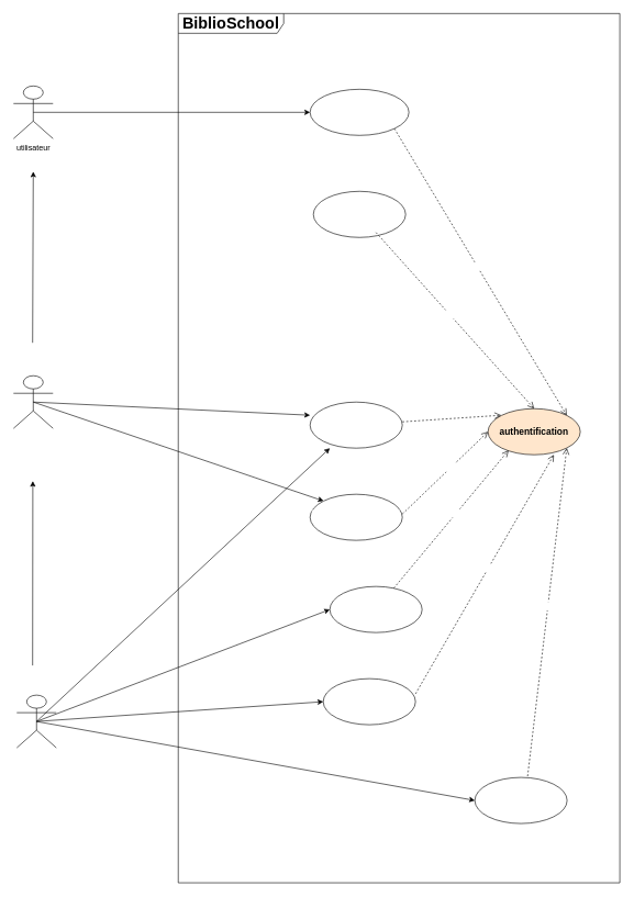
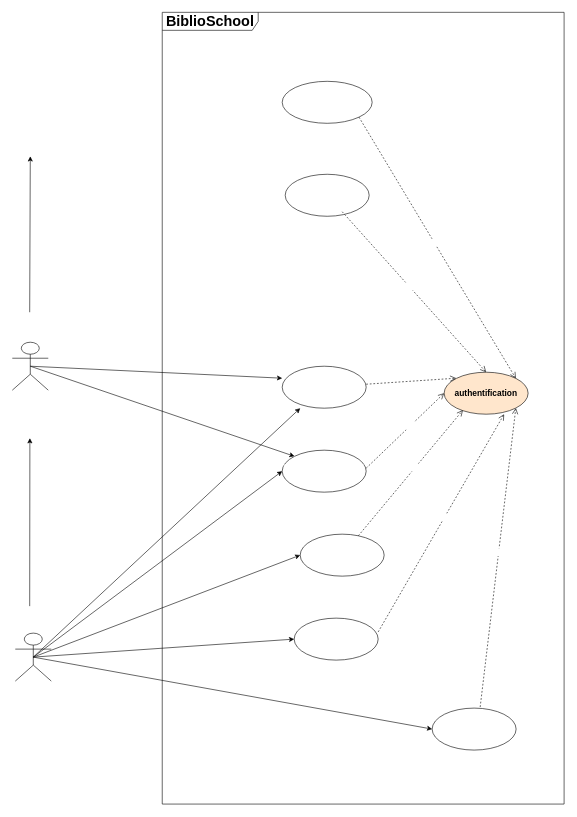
  <mxCell id="0" />
  <mxCell id="1" parent="0" />
  <mxCell id="2" value="&lt;span data-lucid-content=&quot;{&amp;quot;t&amp;quot;:&amp;quot;BiblioSchool&amp;quot;,&amp;quot;m&amp;quot;:[{&amp;quot;s&amp;quot;:0,&amp;quot;n&amp;quot;:&amp;quot;p&amp;quot;,&amp;quot;v&amp;quot;:1.111},{&amp;quot;s&amp;quot;:0,&amp;quot;n&amp;quot;:&amp;quot;b&amp;quot;,&amp;quot;v&amp;quot;:true,&amp;quot;e&amp;quot;:12},{&amp;quot;s&amp;quot;:0,&amp;quot;n&amp;quot;:&amp;quot;s&amp;quot;,&amp;quot;v&amp;quot;:32,&amp;quot;e&amp;quot;:12}]}&quot; data-lucid-type=&quot;application/vnd.lucid.text&quot;&gt;&lt;span style=&quot;font-weight:bold;font-size:24px;&quot;&gt;BiblioSchool&lt;/span&gt;&lt;/span&gt;" style="shape=umlFrame;whiteSpace=wrap;html=1;width=160;height=30;movable=0;resizable=0;rotatable=0;deletable=0;editable=0;connectable=0;" vertex="1" parent="1"><mxGeometry x="270" y="20" width="670" height="1320" as="geometry" /></mxCell>
  <mxCell id="3" style="edgeStyle=none;html=1;exitX=0.5;exitY=0.5;exitDx=0;exitDy=0;exitPerimeter=0;fontColor=#FFFFFF;" edge="1" parent="1" source="5"><mxGeometry relative="1" as="geometry"><mxPoint x="470" y="630" as="targetPoint" /></mxGeometry></mxCell>
  <mxCell id="4" style="edgeStyle=none;html=1;exitX=0.5;exitY=0.5;exitDx=0;exitDy=0;exitPerimeter=0;entryX=0;entryY=0;entryDx=0;entryDy=0;fontColor=#FFFFFF;" edge="1" parent="1" source="5" target="20"><mxGeometry relative="1" as="geometry" /></mxCell>
  <mxCell id="5" value="&lt;span style=&quot;box-sizing: border-box; border: 0px solid; --tw-border-spacing-x: 0; --tw-border-spacing-y: 0; --tw-translate-x: 0; --tw-translate-y: 0; --tw-rotate: 0; --tw-skew-x: 0; --tw-skew-y: 0; --tw-scale-x: 1; --tw-scale-y: 1; --tw-pan-x: ; --tw-pan-y: ; --tw-pinch-zoom: ; --tw-scroll-snap-strictness: proximity; --tw-gradient-from-position: ; --tw-gradient-via-position: ; --tw-gradient-to-position: ; --tw-ordinal: ; --tw-slashed-zero: ; --tw-numeric-figure: ; --tw-numeric-spacing: ; --tw-numeric-fraction: ; --tw-ring-inset: ; --tw-ring-offset-width: 0px; --tw-ring-offset-color: #fff; --tw-ring-color: rgba(59,130,246,.5); --tw-ring-offset-shadow: 0 0 #0000; --tw-ring-shadow: 0 0 #0000; --tw-shadow: 0 0 #0000; --tw-shadow-colored: 0 0 #0000; --tw-blur: ; --tw-brightness: ; --tw-contrast: ; --tw-grayscale: ; --tw-hue-rotate: ; --tw-invert: ; --tw-saturate: ; --tw-sepia: ; --tw-drop-shadow: ; --tw-backdrop-blur: ; --tw-backdrop-brightness: ; --tw-backdrop-contrast: ; --tw-backdrop-grayscale: ; --tw-backdrop-hue-rotate: ; --tw-backdrop-invert: ; --tw-backdrop-opacity: ; --tw-backdrop-saturate: ; --tw-backdrop-sepia: ; --tw-contain-size: ; --tw-contain-layout: ; --tw-contain-paint: ; --tw-contain-style: ; font-weight: bolder; font-family: &amp;quot;Nunito Sans&amp;quot;, sans-serif; font-size: 14px; text-align: start;&quot;&gt;&lt;font style=&quot;&quot; color=&quot;#ffffff&quot;&gt;réserver &lt;/font&gt;&lt;/span&gt;" style="shape=umlActor;verticalLabelPosition=bottom;verticalAlign=top;html=1;" vertex="1" parent="1"><mxGeometry x="20" y="570" width="60" height="80" as="geometry" /></mxCell>
- <mxCell id="6" style="edgeStyle=none;html=1;exitX=0.5;exitY=0.5;exitDx=0;exitDy=0;exitPerimeter=0;entryX=0;entryY=0.5;entryDx=0;entryDy=0;fontColor=#FFFFFF;" edge="1" parent="1" source="7" target="17"><mxGeometry relative="1" as="geometry" /></mxCell>
- <mxCell id="7" value="utilisateur" style="shape=umlActor;verticalLabelPosition=bottom;verticalAlign=top;html=1;" vertex="1" parent="1"><mxGeometry x="20" y="130" width="60" height="80" as="geometry" /></mxCell>
  <mxCell id="8" style="edgeStyle=none;html=1;exitX=0.5;exitY=0.5;exitDx=0;exitDy=0;exitPerimeter=0;fontColor=#FFFFFF;" edge="1" parent="1" source="13"><mxGeometry relative="1" as="geometry"><mxPoint x="500" y="680" as="targetPoint" /></mxGeometry></mxCell>
  <mxCell id="9" style="edgeStyle=none;html=1;exitX=0.5;exitY=0.5;exitDx=0;exitDy=0;exitPerimeter=0;entryX=0;entryY=0.5;entryDx=0;entryDy=0;fontColor=#FFFFFF;" edge="1" parent="1" source="13" target="21"><mxGeometry relative="1" as="geometry" /></mxCell>
  <mxCell id="10" style="edgeStyle=none;html=1;exitX=0.5;exitY=0.5;exitDx=0;exitDy=0;exitPerimeter=0;entryX=0;entryY=0.5;entryDx=0;entryDy=0;fontColor=#FFFFFF;" edge="1" parent="1" source="13" target="22"><mxGeometry relative="1" as="geometry" /></mxCell>
  <mxCell id="11" style="edgeStyle=none;html=1;exitX=0.5;exitY=0.5;exitDx=0;exitDy=0;exitPerimeter=0;entryX=0;entryY=0.5;entryDx=0;entryDy=0;fontColor=#FFFFFF;" edge="1" parent="1" source="13" target="23"><mxGeometry relative="1" as="geometry" /></mxCell>
+ <mxCell id="12" style="edgeStyle=none;html=1;exitX=0.5;exitY=0.5;exitDx=0;exitDy=0;exitPerimeter=0;entryX=0;entryY=0.5;entryDx=0;entryDy=0;fontColor=#FFFFFF;" edge="1" parent="1" source="13" target="20"><mxGeometry relative="1" as="geometry" /></mxCell>
  <mxCell id="13" value="&lt;span style=&quot;box-sizing: border-box; border: 0px solid; --tw-border-spacing-x: 0; --tw-border-spacing-y: 0; --tw-translate-x: 0; --tw-translate-y: 0; --tw-rotate: 0; --tw-skew-x: 0; --tw-skew-y: 0; --tw-scale-x: 1; --tw-scale-y: 1; --tw-pan-x: ; --tw-pan-y: ; --tw-pinch-zoom: ; --tw-scroll-snap-strictness: proximity; --tw-gradient-from-position: ; --tw-gradient-via-position: ; --tw-gradient-to-position: ; --tw-ordinal: ; --tw-slashed-zero: ; --tw-numeric-figure: ; --tw-numeric-spacing: ; --tw-numeric-fraction: ; --tw-ring-inset: ; --tw-ring-offset-width: 0px; --tw-ring-offset-color: #fff; --tw-ring-color: rgba(59,130,246,.5); --tw-ring-offset-shadow: 0 0 #0000; --tw-ring-shadow: 0 0 #0000; --tw-shadow: 0 0 #0000; --tw-shadow-colored: 0 0 #0000; --tw-blur: ; --tw-brightness: ; --tw-contrast: ; --tw-grayscale: ; --tw-hue-rotate: ; --tw-invert: ; --tw-saturate: ; --tw-sepia: ; --tw-drop-shadow: ; --tw-backdrop-blur: ; --tw-backdrop-brightness: ; --tw-backdrop-contrast: ; --tw-backdrop-grayscale: ; --tw-backdrop-hue-rotate: ; --tw-backdrop-invert: ; --tw-backdrop-opacity: ; --tw-backdrop-saturate: ; --tw-backdrop-sepia: ; --tw-contain-size: ; --tw-contain-layout: ; --tw-contain-paint: ; --tw-contain-style: ; font-weight: bolder; font-family: &amp;quot;Nunito Sans&amp;quot;, sans-serif; font-size: 14px; text-align: start;&quot;&gt;&lt;font style=&quot;&quot; color=&quot;#ffffff&quot;&gt;administrateur&lt;/font&gt;&lt;/span&gt;" style="shape=umlActor;verticalLabelPosition=bottom;verticalAlign=top;html=1;" vertex="1" parent="1"><mxGeometry x="25" y="1055" width="60" height="80" as="geometry" /></mxCell>
  <mxCell id="14" value="" style="endArrow=classic;html=1;" edge="1" parent="1"><mxGeometry width="50" height="50" relative="1" as="geometry"><mxPoint x="49" y="520" as="sourcePoint" /><mxPoint y="260" as="targetPoint" x="50" /></mxGeometry></mxCell>
  <mxCell id="15" value="" style="endArrow=classic;html=1;" edge="1" parent="1"><mxGeometry width="50" height="50" relative="1" as="geometry"><mxPoint x="49" y="1010" as="sourcePoint" /><mxPoint x="49.33" y="730" as="targetPoint" /></mxGeometry></mxCell>
  <mxCell id="16" value="&lt;span data-lucid-content=&quot;{&amp;quot;t&amp;quot;:&amp;quot;authentification&amp;quot;,&amp;quot;m&amp;quot;:[{&amp;quot;s&amp;quot;:0,&amp;quot;n&amp;quot;:&amp;quot;s&amp;quot;,&amp;quot;v&amp;quot;:18.667,&amp;quot;e&amp;quot;:16},{&amp;quot;s&amp;quot;:0,&amp;quot;n&amp;quot;:&amp;quot;b&amp;quot;,&amp;quot;v&amp;quot;:true,&amp;quot;e&amp;quot;:16}]}&quot; data-lucid-type=&quot;application/vnd.lucid.text&quot;&gt;&lt;span style=&quot;font-weight:bold;font-size:14px;&quot;&gt;authentification&lt;/span&gt;&lt;/span&gt;" style="ellipse;whiteSpace=wrap;html=1;fillColor=#ffe6cc;" vertex="1" parent="1"><mxGeometry x="740" y="620" width="140" height="70" as="geometry" /></mxCell>
  <mxCell id="17" value="&lt;span style=&quot;font-family: &amp;quot;Nunito Sans&amp;quot;, sans-serif; font-size: 14px; text-align: left;&quot;&gt;&lt;font style=&quot;&quot; color=&quot;#ffffff&quot;&gt;&amp;nbsp;voir la liste des livres disponibles&lt;/font&gt;&lt;/span&gt;&lt;span style=&quot;color: rgb(0, 0, 0); font-family: &amp;quot;Nunito Sans&amp;quot;, sans-serif; font-size: 14px; text-align: left; background-color: rgb(255, 255, 255);&quot;&gt;&lt;br&gt;&lt;/span&gt;" style="ellipse;whiteSpace=wrap;html=1;" vertex="1" parent="1"><mxGeometry x="470" y="135" width="150" height="70" as="geometry" /></mxCell>
  <mxCell id="18" value="&lt;span style=&quot;font-family: &amp;quot;Nunito Sans&amp;quot;, sans-serif; font-size: 14px; text-align: left;&quot;&gt;&lt;font style=&quot;&quot; color=&quot;#ffffff&quot;&gt;réserver un livre&lt;/font&gt;&lt;/span&gt;" style="ellipse;whiteSpace=wrap;html=1;" vertex="1" parent="1"><mxGeometry x="475" y="290" width="140" height="70" as="geometry" /></mxCell>
  <mxCell id="19" value="&lt;span style=&quot;font-family: &amp;quot;Nunito Sans&amp;quot;, sans-serif; font-size: 14px; text-align: left;&quot;&gt;&lt;font style=&quot;&quot; color=&quot;#ffffff&quot;&gt;suivre l'état des réservations&lt;/font&gt;&lt;/span&gt;" style="ellipse;whiteSpace=wrap;html=1;" vertex="1" parent="1"><mxGeometry x="470" y="610" width="140" height="70" as="geometry" /></mxCell>
  <mxCell id="20" value="&lt;span style=&quot;font-family: &amp;quot;Nunito Sans&amp;quot;, sans-serif; font-size: 14px; text-align: left;&quot;&gt;&lt;font style=&quot;&quot; color=&quot;#ffffff&quot;&gt;gérer les informations des livres&lt;/font&gt;&lt;/span&gt;" style="ellipse;whiteSpace=wrap;html=1;" vertex="1" parent="1"><mxGeometry x="470" y="750" width="140" height="70" as="geometry" /></mxCell>
  <mxCell id="21" value="&lt;span style=&quot;font-family: &amp;quot;Nunito Sans&amp;quot;, sans-serif; font-size: 14px; text-align: left;&quot;&gt;&lt;font style=&quot;&quot; color=&quot;#ffffff&quot;&gt;&amp;nbsp;gérer les utilisateurs&lt;/font&gt;&lt;/span&gt;" style="ellipse;whiteSpace=wrap;html=1;" vertex="1" parent="1"><mxGeometry x="720" y="1180" width="140" height="70" as="geometry" /></mxCell>
  <mxCell id="22" value="&lt;span style=&quot;font-family: &amp;quot;Nunito Sans&amp;quot;, sans-serif; font-size: 14px; text-align: left;&quot;&gt;&lt;font style=&quot;&quot; color=&quot;#ffffff&quot;&gt;tags&amp;nbsp;&lt;/font&gt;&lt;/span&gt;" style="ellipse;whiteSpace=wrap;html=1;" vertex="1" parent="1"><mxGeometry x="500" y="890" width="140" height="70" as="geometry" /></mxCell>
  <mxCell id="23" value="&lt;span style=&quot;font-family: &amp;quot;Nunito Sans&amp;quot;, sans-serif; font-size: 14px; text-align: left;&quot;&gt;&lt;font style=&quot;&quot; color=&quot;#ffffff&quot;&gt;catégories&lt;/font&gt;&lt;/span&gt;" style="ellipse;whiteSpace=wrap;html=1;" vertex="1" parent="1"><mxGeometry x="490" y="1030" width="140" height="70" as="geometry" /></mxCell>
  <mxCell id="24" value="extend" style="html=1;verticalAlign=bottom;endArrow=open;dashed=1;endSize=8;fontColor=#FFFFFF;exitX=1;exitY=1;exitDx=0;exitDy=0;entryX=1;entryY=0;entryDx=0;entryDy=0;" edge="1" parent="1" source="17" target="16"><mxGeometry relative="1" as="geometry"><mxPoint x="740" y="400" as="sourcePoint" /><mxPoint x="780" as="targetPoint" y="450" /></mxGeometry></mxCell>
  <mxCell id="25" value="include" style="html=1;verticalAlign=bottom;endArrow=open;dashed=1;endSize=8;fontColor=#FFFFFF;exitX=1;exitY=1;exitDx=0;exitDy=0;entryX=0.5;entryY=0;entryDx=0;entryDy=0;" edge="1" parent="1" target="16"><mxGeometry relative="1" as="geometry"><mxPoint x="569.998" y="352.445" as="sourcePoint" /><mxPoint x="810" y="540" as="targetPoint" /></mxGeometry></mxCell>
  <mxCell id="26" value="include" style="html=1;verticalAlign=bottom;endArrow=open;dashed=1;endSize=8;fontColor=#FFFFFF;exitX=1;exitY=1;exitDx=0;exitDy=0;entryX=0;entryY=0.5;entryDx=0;entryDy=0;" edge="1" parent="1" target="16"><mxGeometry relative="1" as="geometry"><mxPoint x="609.998" y="779.995" as="sourcePoint" /><mxPoint x="830" y="580" as="targetPoint" /></mxGeometry></mxCell>
  <mxCell id="27" value="include" style="html=1;verticalAlign=bottom;endArrow=open;dashed=1;endSize=8;fontColor=#FFFFFF;exitX=1;exitY=1;exitDx=0;exitDy=0;" edge="1" parent="1"><mxGeometry x="-0.004" relative="1" as="geometry"><mxPoint x="609.998" y="639.995" as="sourcePoint" /><mxPoint x="760" y="630" as="targetPoint" /><mxPoint as="offset" /></mxGeometry></mxCell>
  <mxCell id="28" value="include" style="html=1;verticalAlign=bottom;endArrow=open;dashed=1;endSize=8;fontColor=#FFFFFF;entryX=0.223;entryY=0.904;entryDx=0;entryDy=0;entryPerimeter=0;" edge="1" parent="1" source="22" target="16"><mxGeometry relative="1" as="geometry"><mxPoint x="614.998" y="869.995" as="sourcePoint" /><mxPoint x="870" y="590" as="targetPoint" /></mxGeometry></mxCell>
  <mxCell id="29" value="include" style="html=1;verticalAlign=bottom;endArrow=open;dashed=1;endSize=8;fontColor=#FFFFFF;entryX=0.714;entryY=1;entryDx=0;entryDy=0;entryPerimeter=0;" edge="1" parent="1" target="16"><mxGeometry relative="1" as="geometry"><mxPoint x="630" y="1053.061" as="sourcePoint" /><mxPoint x="901.37" y="750" as="targetPoint" /></mxGeometry></mxCell>
  <mxCell id="30" value="include" style="html=1;verticalAlign=bottom;endArrow=open;dashed=1;endSize=8;fontColor=#FFFFFF;exitX=0.572;exitY=-0.026;exitDx=0;exitDy=0;exitPerimeter=0;entryX=1;entryY=1;entryDx=0;entryDy=0;" edge="1" parent="1" source="21" target="16"><mxGeometry relative="1" as="geometry"><mxPoint x="770" y="1180.001" as="sourcePoint" /><mxPoint x="920" y="790" as="targetPoint" /></mxGeometry></mxCell>
